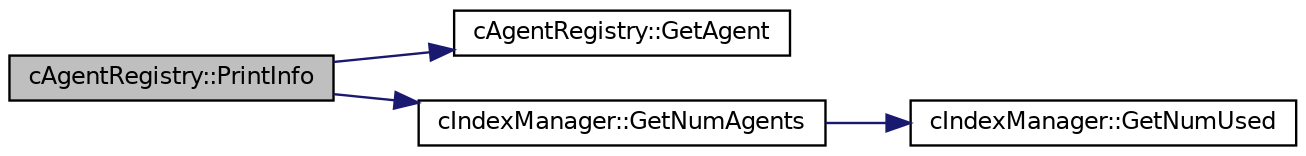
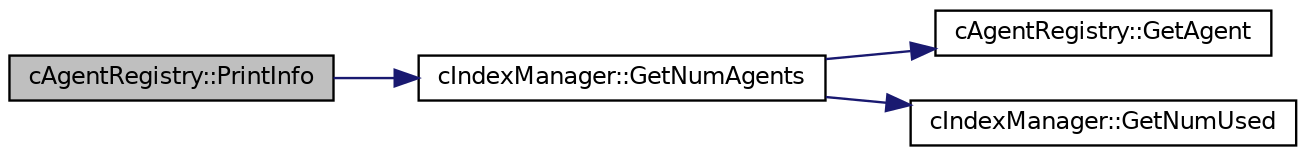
  digraph {
    rankdir=LR
    node [color=black fillcolor=white fontname=Helvetica fontsize=10 shape=record style=filled]
    edge [color=midnightblue fontname=Helvetica fontsize=10 labelfontname=Helvetica labelfontsize=10 style=solid]
    n1 [fillcolor=grey75 fontcolor=black height=0.2 label="cAgentRegistry::PrintInfo" width=0.4]
    n2 [height=0.2 label="cAgentRegistry::GetAgent" width=0.4]
    n3 [height=0.2 label="cIndexManager::GetNumAgents" width=0.4]
    n4 [height=0.2 label="cIndexManager::GetNumUsed" width=0.4]
-   n1 -> n2
+   n3 -> n2
    n1 -> n3
    n3 -> n4
  }
